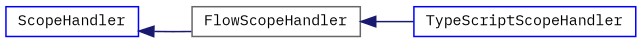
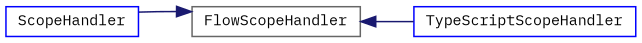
  digraph {
    fontname="IBM Plex Mono"
    rankdir=LR
    node [color=blue fillcolor=white fontname="IBM Plex Mono" fontsize=10 shape=record style=filled]
    edge [color=midnightblue dir=back fontname="IBM Plex Mono" fontsize=10 labelfontname=Helvetica labelfontsize=10 style=solid]
    n1 [height=0.2 label=ScopeHandler width=0.4]
    n2 [color=gray40 height=0.2 label=FlowScopeHandler width=0.4]
    n3 [height=0.2 label=TypeScriptScopeHandler width=0.4]
-   n1 -> n2
+   n2 -> n1
    n2 -> n3
  }
